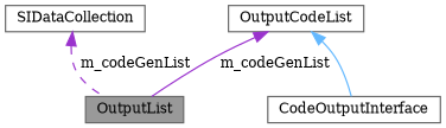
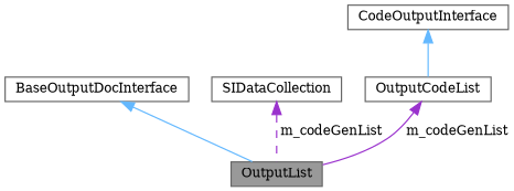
  digraph {
    fontname="DejaVu Serif"
    node [color=gray40 fillcolor=white fontname="DejaVu Serif" fontsize=10 shape=box style=filled]
    edge [color=steelblue1 dir=back fontname="DejaVu Serif" fontsize=10 labelfontname=Helvetica labelfontsize=10 style=solid]
    n1 [fillcolor=grey60 fontcolor=black height=0.2 label=OutputList width=0.4]
+   n2 [height=0.2 label=BaseOutputDocInterface width=0.4]
    n3 [height=0.2 label=SIDataCollection width=0.4]
    n4 [height=0.2 label=OutputCodeList width=0.4]
    n5 [height=0.2 label=CodeOutputInterface width=0.4]
+   n2 -> n1
    n3 -> n1 [color=darkorchid3 label=" m_codeGenList" style=dashed]
    n4 -> n1 [color=darkorchid3 label=" m_codeGenList"]
-   n4 -> n5
+   n5 -> n4
  }
